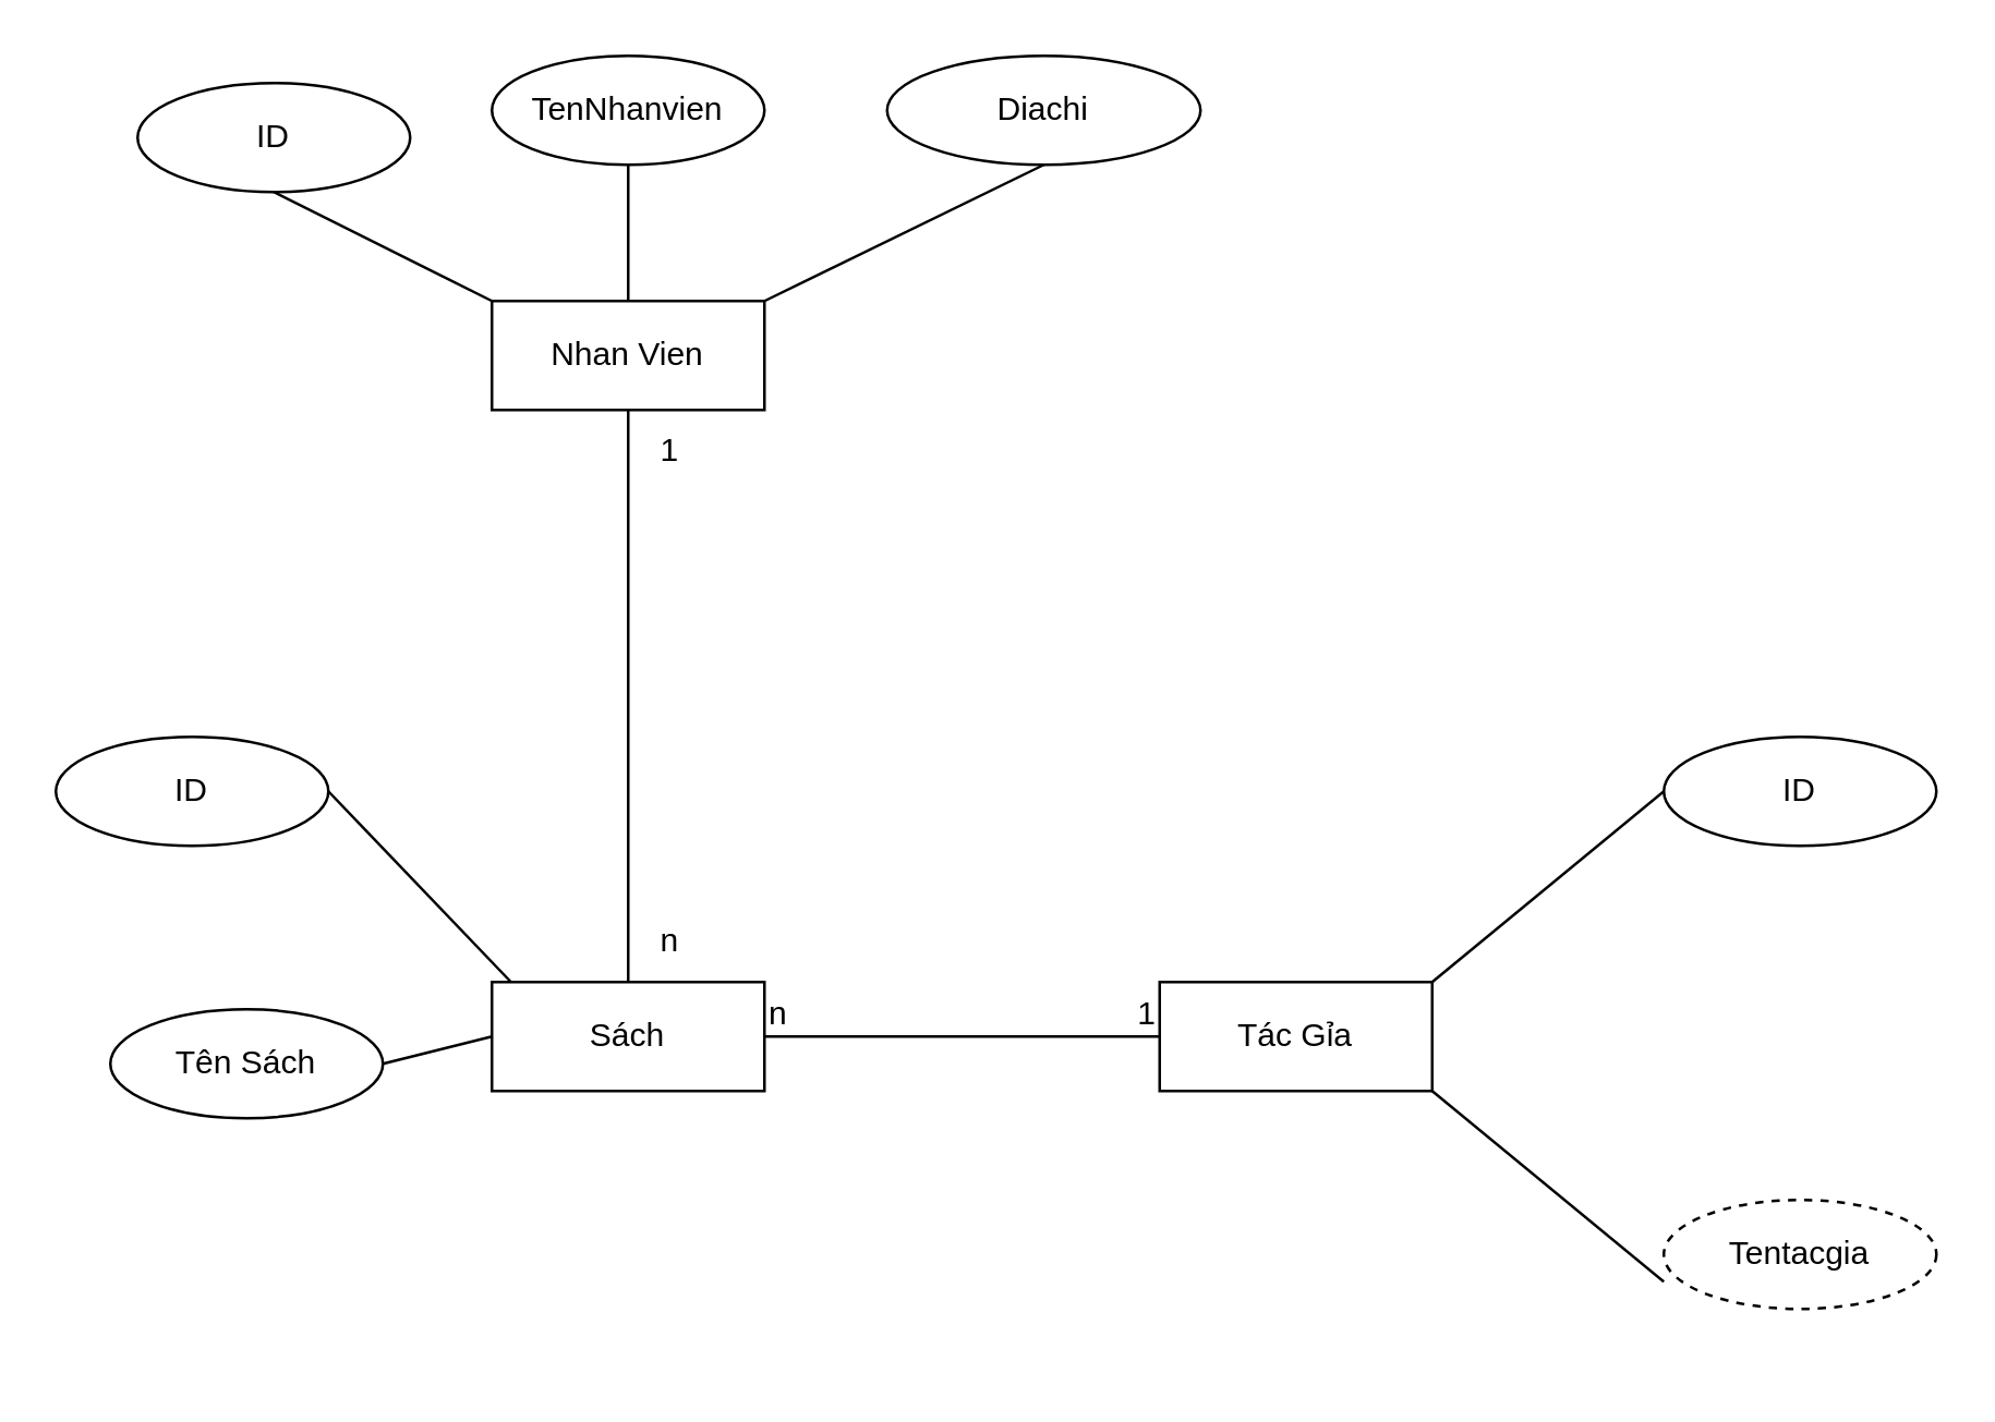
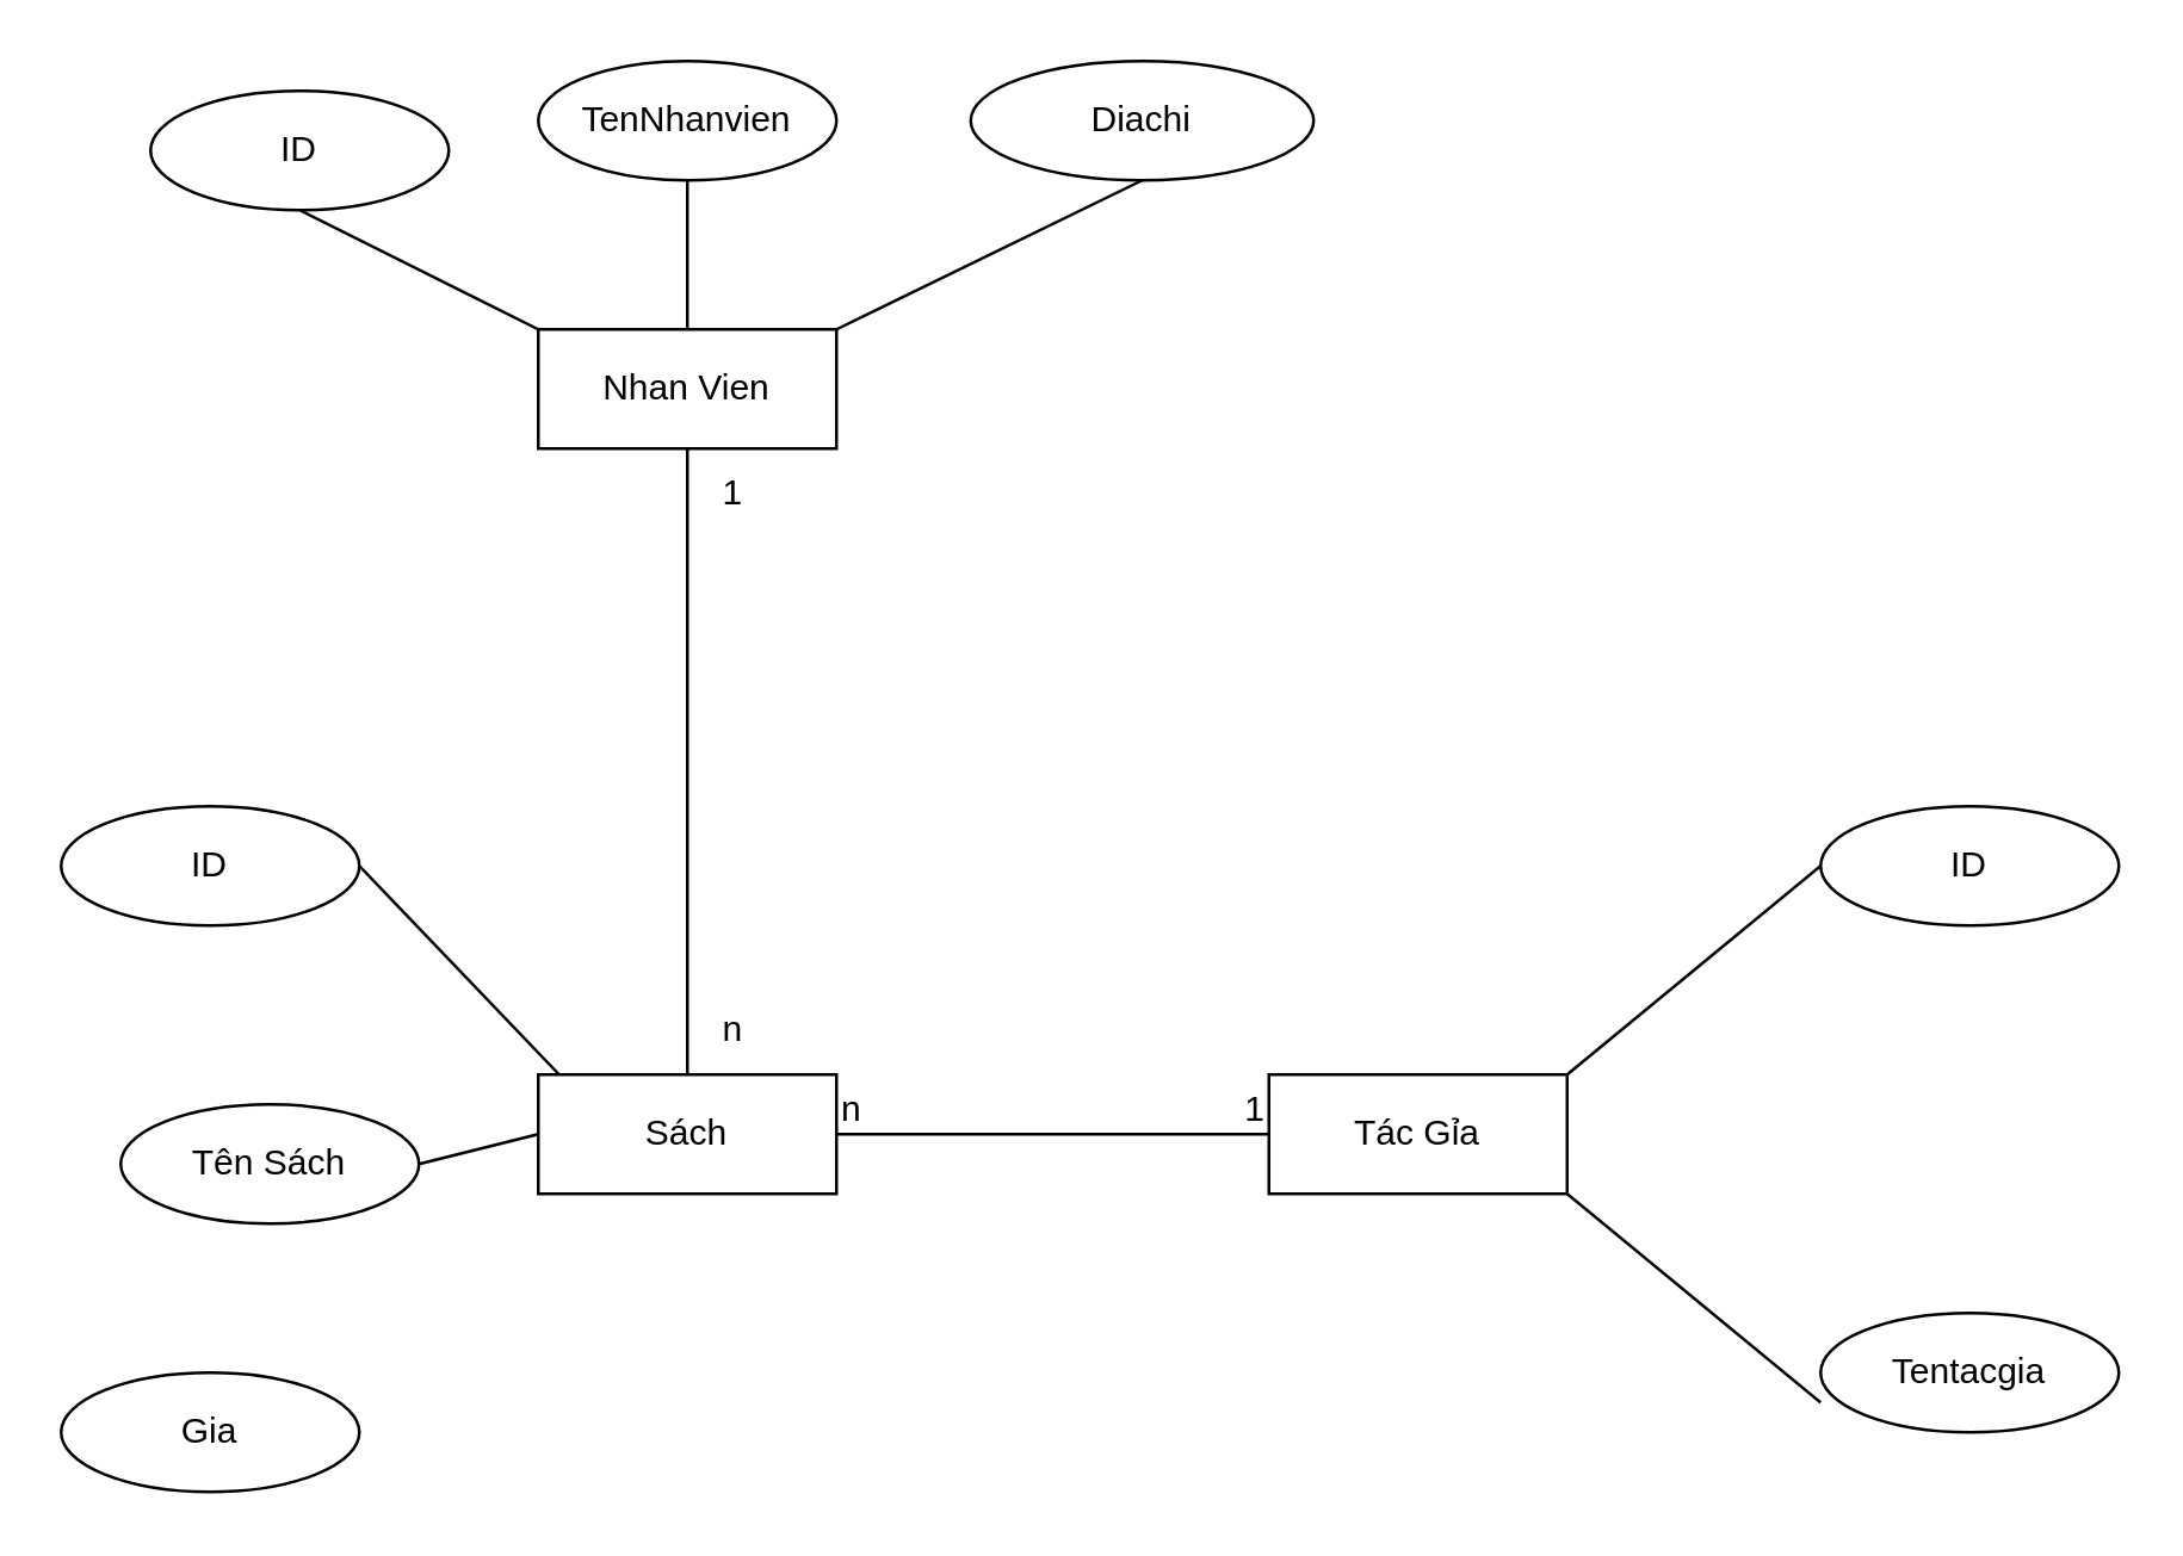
  <mxCell id="0" />
  <mxCell id="1" parent="0" />
  <mxCell id="2" value="ID" style="ellipse;whiteSpace=wrap;html=1;align=center;" vertex="1" parent="1"><mxGeometry x="20" y="270" width="100" height="40" as="geometry" /></mxCell>
  <mxCell id="3" value="Sách" style="whiteSpace=wrap;html=1;align=center;" vertex="1" parent="1"><mxGeometry x="180" y="360" width="100" height="40" as="geometry" /></mxCell>
+ <mxCell id="4" value="Gia" style="ellipse;whiteSpace=wrap;html=1;align=center;" vertex="1" parent="1"><mxGeometry x="20" y="460" width="100" height="40" as="geometry" /></mxCell>
  <mxCell id="5" value="Tên Sách" style="ellipse;whiteSpace=wrap;html=1;align=center;" vertex="1" parent="1"><mxGeometry x="40" y="370" width="100" height="40" as="geometry" /></mxCell>
  <mxCell id="6" value="" style="endArrow=none;html=1;rounded=0;exitX=1;exitY=0.5;exitDx=0;exitDy=0;entryX=0;entryY=0.5;entryDx=0;entryDy=0;" edge="1" parent="1" source="5" target="3"><mxGeometry relative="1" as="geometry"><mxPoint x="400" y="270" as="sourcePoint" /><mxPoint x="560" y="270" as="targetPoint" /></mxGeometry></mxCell>
  <mxCell id="7" value="" style="endArrow=none;html=1;rounded=0;exitX=1;exitY=0.5;exitDx=0;exitDy=0;entryX=0.07;entryY=0;entryDx=0;entryDy=0;entryPerimeter=0;" edge="1" parent="1" source="2" target="3"><mxGeometry relative="1" as="geometry"><mxPoint x="400" y="270" as="sourcePoint" /><mxPoint x="560" y="270" as="targetPoint" /></mxGeometry></mxCell>
  <mxCell id="8" value="Tác Gỉa" style="whiteSpace=wrap;html=1;align=center;" vertex="1" parent="1"><mxGeometry x="425" y="360" width="100" height="40" as="geometry" /></mxCell>
- <mxCell id="9" value="Tentacgia" style="ellipse;whiteSpace=wrap;html=1;align=center;dashed=1;" vertex="1" parent="1"><mxGeometry x="610" y="440" width="100" height="40" as="geometry" /></mxCell>
+ <mxCell id="9" value="Tentacgia" style="ellipse;whiteSpace=wrap;html=1;align=center;" vertex="1" parent="1"><mxGeometry x="610" y="440" width="100" height="40" as="geometry" /></mxCell>
  <mxCell id="10" value="ID" style="ellipse;whiteSpace=wrap;html=1;align=center;" vertex="1" parent="1"><mxGeometry x="610" y="270" width="100" height="40" as="geometry" /></mxCell>
  <mxCell id="11" value="" style="endArrow=none;html=1;rounded=0;entryX=0;entryY=0.75;entryDx=0;entryDy=0;entryPerimeter=0;exitX=1;exitY=1;exitDx=0;exitDy=0;" edge="1" parent="1" source="8" target="9"><mxGeometry relative="1" as="geometry"><mxPoint x="400" y="270" as="sourcePoint" /><mxPoint x="560" y="270" as="targetPoint" /></mxGeometry></mxCell>
  <mxCell id="12" value="" style="endArrow=none;html=1;rounded=0;exitX=1;exitY=0;exitDx=0;exitDy=0;entryX=0;entryY=0.5;entryDx=0;entryDy=0;" edge="1" parent="1" source="8" target="10"><mxGeometry relative="1" as="geometry"><mxPoint x="400" y="270" as="sourcePoint" /><mxPoint x="560" y="270" as="targetPoint" /></mxGeometry></mxCell>
  <mxCell id="13" value="ID" style="ellipse;whiteSpace=wrap;html=1;align=center;" vertex="1" parent="1"><mxGeometry x="50" y="30" width="100" height="40" as="geometry" /></mxCell>
  <mxCell id="14" value="TenNhanvien" style="ellipse;whiteSpace=wrap;html=1;align=center;" vertex="1" parent="1"><mxGeometry x="180" y="20" width="100" height="40" as="geometry" /></mxCell>
  <mxCell id="15" value="Nhan Vien" style="whiteSpace=wrap;html=1;align=center;" vertex="1" parent="1"><mxGeometry x="180" y="110" width="100" height="40" as="geometry" /></mxCell>
  <mxCell id="16" value="Diachi" style="ellipse;whiteSpace=wrap;html=1;align=center;" vertex="1" parent="1"><mxGeometry x="325" y="20" width="115" height="40" as="geometry" /></mxCell>
  <mxCell id="17" value="" style="endArrow=none;html=1;rounded=0;exitX=0.5;exitY=0;exitDx=0;exitDy=0;entryX=0.5;entryY=1;entryDx=0;entryDy=0;" edge="1" parent="1" source="15" target="14"><mxGeometry relative="1" as="geometry"><mxPoint x="215.36" y="115.86" as="sourcePoint" /><mxPoint x="180.005" y="60.002" as="targetPoint" /></mxGeometry></mxCell>
  <mxCell id="18" value="" style="endArrow=none;html=1;rounded=0;exitX=0;exitY=0;exitDx=0;exitDy=0;entryX=0.5;entryY=1;entryDx=0;entryDy=0;" edge="1" parent="1" source="15" target="13"><mxGeometry relative="1" as="geometry"><mxPoint x="400" y="270" as="sourcePoint" /><mxPoint x="560" y="270" as="targetPoint" /></mxGeometry></mxCell>
  <mxCell id="19" value="" style="endArrow=none;html=1;rounded=0;exitX=1;exitY=0;exitDx=0;exitDy=0;entryX=0.5;entryY=1;entryDx=0;entryDy=0;" edge="1" parent="1" source="15" target="16"><mxGeometry relative="1" as="geometry"><mxPoint x="290" y="150" as="sourcePoint" /><mxPoint x="320" y="60" as="targetPoint" /></mxGeometry></mxCell>
  <mxCell id="20" value="" style="endArrow=none;html=1;rounded=0;exitX=0.5;exitY=0;exitDx=0;exitDy=0;entryX=0.5;entryY=1;entryDx=0;entryDy=0;" edge="1" parent="1" source="3" target="15"><mxGeometry relative="1" as="geometry"><mxPoint x="400" y="270" as="sourcePoint" /><mxPoint x="560" y="270" as="targetPoint" /></mxGeometry></mxCell>
  <mxCell id="21" value="" style="endArrow=none;html=1;rounded=0;exitX=1;exitY=0.5;exitDx=0;exitDy=0;entryX=0;entryY=0.5;entryDx=0;entryDy=0;" edge="1" parent="1" source="3" target="8"><mxGeometry relative="1" as="geometry"><mxPoint x="400" y="270" as="sourcePoint" /><mxPoint x="560" y="270" as="targetPoint" /></mxGeometry></mxCell>
  <mxCell id="22" value="n" style="resizable=0;html=1;whiteSpace=wrap;align=left;verticalAlign=bottom;" connectable="0" vertex="1" parent="21"><mxGeometry x="-1" relative="1" as="geometry" /></mxCell>
  <mxCell id="23" value="1" style="resizable=0;html=1;whiteSpace=wrap;align=right;verticalAlign=bottom;" connectable="0" vertex="1" parent="21"><mxGeometry x="1" relative="1" as="geometry" /></mxCell>
  <mxCell id="24" value="1" style="text;html=1;align=center;verticalAlign=middle;resizable=0;points=[];autosize=1;strokeColor=none;fillColor=none;" vertex="1" parent="1"><mxGeometry x="230" y="150" width="30" height="30" as="geometry" /></mxCell>
  <mxCell id="25" value="n" style="text;html=1;align=center;verticalAlign=middle;resizable=0;points=[];autosize=1;strokeColor=none;fillColor=none;" vertex="1" parent="1"><mxGeometry x="230" y="330" width="30" height="30" as="geometry" /></mxCell>
